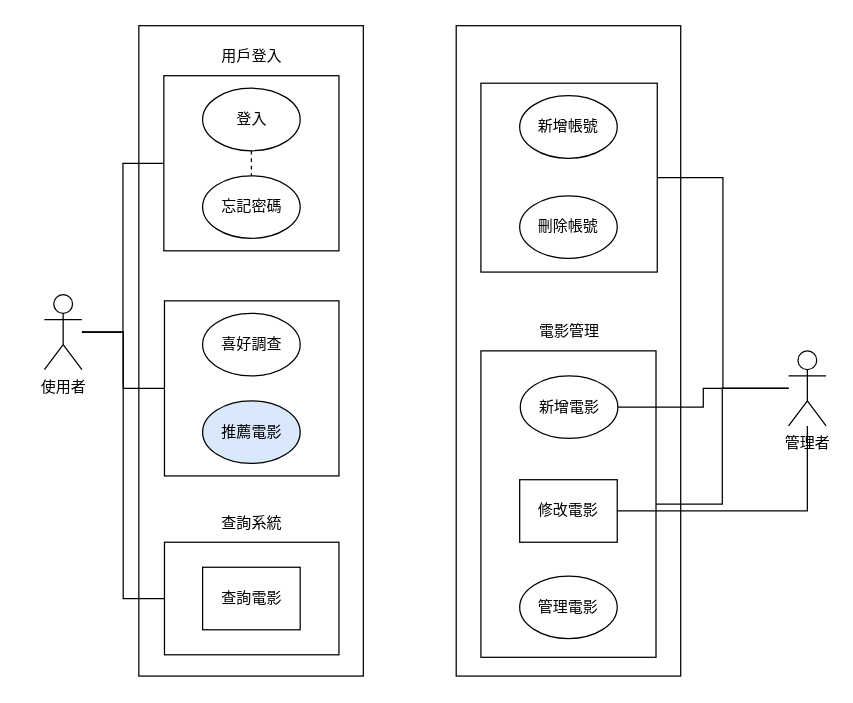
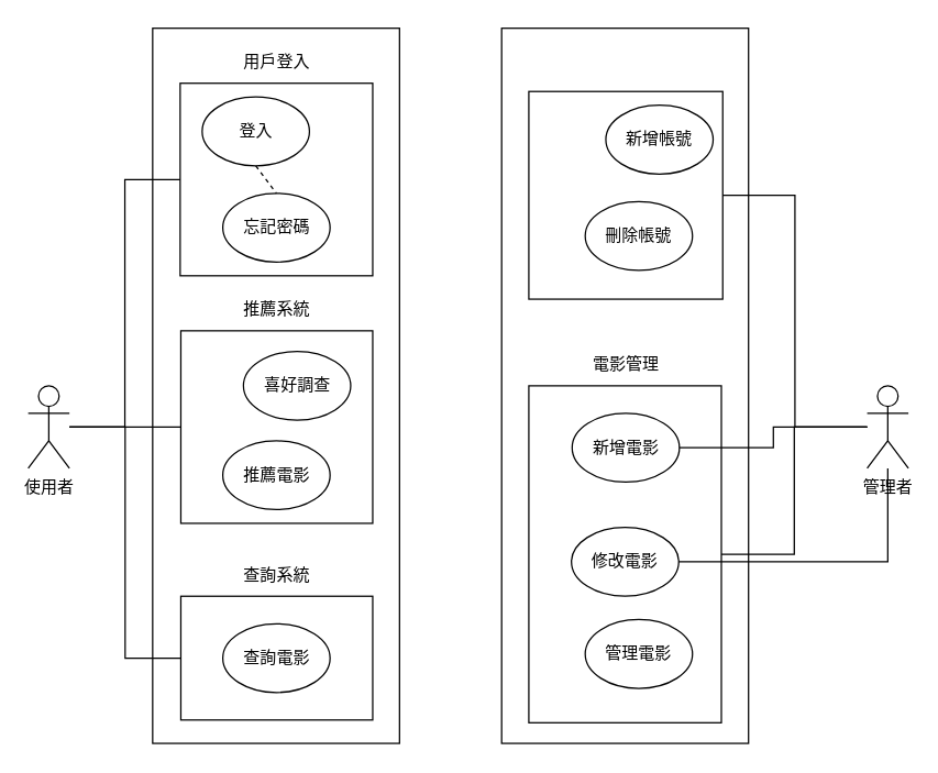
  <mxCell id="0" />
  <mxCell id="1" parent="0" />
  <mxCell id="2" value="" style="group" vertex="1" connectable="0" parent="1"><mxGeometry x="20" y="20" width="640" height="520" as="geometry" /></mxCell>
  <mxCell id="3" value="" style="whiteSpace=wrap;html=1;fillColor=none;" vertex="1" parent="2"><mxGeometry x="344.25" width="179.5" height="520" as="geometry" /></mxCell>
  <mxCell id="4" value="" style="whiteSpace=wrap;html=1;fillColor=none;" vertex="1" parent="2"><mxGeometry x="90.5" width="179.5" height="520" as="geometry" /></mxCell>
- <mxCell id="5" value="使用者&lt;br&gt;" style="shape=umlActor;verticalLabelPosition=bottom;verticalAlign=top;html=1;" vertex="1" parent="2"><mxGeometry x="15" y="215" width="30" height="60" as="geometry" /></mxCell>
+ <mxCell id="5" value="使用者&lt;br&gt;" style="shape=umlActor;verticalLabelPosition=bottom;verticalAlign=top;html=1;" vertex="1" parent="2"><mxGeometry y="260" width="30" height="60" as="geometry" /></mxCell>
  <mxCell id="6" value="" style="whiteSpace=wrap;html=1;aspect=fixed;fillColor=none;" vertex="1" parent="2"><mxGeometry x="110.5" y="40" width="140" height="140" as="geometry" /></mxCell>
  <mxCell id="7" style="edgeStyle=orthogonalEdgeStyle;rounded=0;orthogonalLoop=1;jettySize=auto;html=1;entryX=0;entryY=0.5;entryDx=0;entryDy=0;endArrow=none;endFill=0;" edge="1" parent="2" source="5" target="6"><mxGeometry relative="1" as="geometry" /></mxCell>
- <mxCell id="8" value="登入" style="ellipse;whiteSpace=wrap;html=1;" vertex="1" parent="2"><mxGeometry x="141.5" y="50" width="78" height="50" as="geometry" /></mxCell>
+ <mxCell id="8" value="登入" style="ellipse;whiteSpace=wrap;html=1;" vertex="1" parent="2"><mxGeometry x="126.5" y="50" width="78" height="50" as="geometry" /></mxCell>
  <mxCell id="9" value="忘記密碼" style="ellipse;whiteSpace=wrap;html=1;" vertex="1" parent="2"><mxGeometry x="141.5" y="120" width="78" height="50" as="geometry" /></mxCell>
  <mxCell id="10" value="用戶登入" style="text;html=1;strokeColor=none;fillColor=none;align=center;verticalAlign=middle;whiteSpace=wrap;rounded=0;" vertex="1" parent="2"><mxGeometry x="150.5" y="10" width="60" height="30" as="geometry" /></mxCell>
  <mxCell id="11" value="" style="endArrow=none;html=1;rounded=0;exitX=0.5;exitY=1;exitDx=0;exitDy=0;entryX=0.5;entryY=0;entryDx=0;entryDy=0;dashed=1;" edge="1" parent="2" source="8" target="9"><mxGeometry width="50" height="50" relative="1" as="geometry"><mxPoint x="570" y="60" as="sourcePoint" /><mxPoint x="460" y="70" as="targetPoint" /></mxGeometry></mxCell>
  <mxCell id="12" value="" style="whiteSpace=wrap;html=1;fillColor=none;" vertex="1" parent="2"><mxGeometry x="111" y="220" width="139.5" height="140" as="geometry" /></mxCell>
  <mxCell id="13" style="edgeStyle=orthogonalEdgeStyle;rounded=0;orthogonalLoop=1;jettySize=auto;html=1;entryX=0;entryY=0.5;entryDx=0;entryDy=0;endArrow=none;endFill=0;" edge="1" parent="2" source="5" target="12"><mxGeometry relative="1" as="geometry" /></mxCell>
- <mxCell id="14" value="推薦電影" style="ellipse;whiteSpace=wrap;html=1;fillColor=#dae8fc;" vertex="1" parent="2"><mxGeometry x="141.5" y="300" width="78" height="50" as="geometry" /></mxCell>
- <mxCell id="16" value="喜好調查" style="ellipse;whiteSpace=wrap;html=1;" vertex="1" parent="2"><mxGeometry x="141.5" y="230" width="78" height="50" as="geometry" /></mxCell>
+ <mxCell id="14" value="推薦電影" style="ellipse;whiteSpace=wrap;html=1;" vertex="1" parent="2"><mxGeometry x="141.5" y="300" width="78" height="50" as="geometry" /></mxCell>
+ <mxCell id="15" value="推薦系統" style="text;html=1;strokeColor=none;fillColor=none;align=center;verticalAlign=middle;whiteSpace=wrap;rounded=0;" vertex="1" parent="2"><mxGeometry x="150.5" y="190" width="60" height="30" as="geometry" /></mxCell>
+ <mxCell id="16" value="喜好調查" style="ellipse;whiteSpace=wrap;html=1;" vertex="1" parent="2"><mxGeometry x="156.5" y="235" width="78" height="50" as="geometry" /></mxCell>
  <mxCell id="17" value="" style="whiteSpace=wrap;html=1;fillColor=none;" vertex="1" parent="2"><mxGeometry x="111" y="413" width="139.5" height="90" as="geometry" /></mxCell>
- <mxCell id="18" value="查詢電影" style="whiteSpace=wrap;html=1;rounded=0;" vertex="1" parent="2"><mxGeometry x="141.5" y="433" width="78" height="50" as="geometry" /></mxCell>
+ <mxCell id="18" value="查詢電影" style="ellipse;whiteSpace=wrap;html=1;" vertex="1" parent="2"><mxGeometry x="141.5" y="433" width="78" height="50" as="geometry" /></mxCell>
  <mxCell id="19" value="查詢系統" style="text;html=1;strokeColor=none;fillColor=none;align=center;verticalAlign=middle;whiteSpace=wrap;rounded=0;" vertex="1" parent="2"><mxGeometry x="150.5" y="383" width="60" height="30" as="geometry" /></mxCell>
  <mxCell id="20" value="管理者" style="shape=umlActor;verticalLabelPosition=bottom;verticalAlign=top;html=1;" vertex="1" parent="2"><mxGeometry x="610" y="260" width="30" height="60" as="geometry" /></mxCell>
  <mxCell id="21" style="edgeStyle=orthogonalEdgeStyle;rounded=0;orthogonalLoop=1;jettySize=auto;html=1;entryX=0;entryY=0.5;entryDx=0;entryDy=0;endArrow=none;endFill=0;" edge="1" parent="2" source="5" target="17"><mxGeometry relative="1" as="geometry" /></mxCell>
  <mxCell id="22" value="" style="whiteSpace=wrap;html=1;fillColor=none;" vertex="1" parent="2"><mxGeometry x="364" y="46" width="141" height="151" as="geometry" /></mxCell>
  <mxCell id="23" style="edgeStyle=orthogonalEdgeStyle;rounded=0;orthogonalLoop=1;jettySize=auto;html=1;entryX=1;entryY=0.5;entryDx=0;entryDy=0;endArrow=none;endFill=0;" edge="1" parent="2" source="20" target="22"><mxGeometry relative="1" as="geometry" /></mxCell>
- <mxCell id="24" value="新增帳號" style="ellipse;whiteSpace=wrap;html=1;" vertex="1" parent="2"><mxGeometry x="395" y="56" width="78" height="50" as="geometry" /></mxCell>
- <mxCell id="25" value="刪除帳號" style="ellipse;whiteSpace=wrap;html=1;" vertex="1" parent="2"><mxGeometry x="395" y="136" width="78" height="50" as="geometry" /></mxCell>
+ <mxCell id="24" value="新增帳號" style="ellipse;whiteSpace=wrap;html=1;" vertex="1" parent="2"><mxGeometry x="420" y="56" width="78" height="50" as="geometry" /></mxCell>
+ <mxCell id="25" value="刪除帳號" style="ellipse;whiteSpace=wrap;html=1;" vertex="1" parent="2"><mxGeometry x="405" y="126" width="78" height="50" as="geometry" /></mxCell>
  <mxCell id="26" value="" style="whiteSpace=wrap;html=1;fillColor=none;" vertex="1" parent="2"><mxGeometry x="364" y="260" width="140" height="245" as="geometry" /></mxCell>
  <mxCell id="27" value="新增電影" style="ellipse;whiteSpace=wrap;html=1;" vertex="1" parent="2"><mxGeometry x="395.5" y="280" width="78" height="50" as="geometry" /></mxCell>
  <mxCell id="28" style="edgeStyle=orthogonalEdgeStyle;rounded=0;orthogonalLoop=1;jettySize=auto;html=1;entryX=1;entryY=0.5;entryDx=0;entryDy=0;endArrow=none;endFill=0;" edge="1" parent="2" source="20" target="26"><mxGeometry relative="1" as="geometry" /></mxCell>
- <mxCell id="29" value="修改電影" style="whiteSpace=wrap;html=1;rounded=0;" vertex="1" parent="2"><mxGeometry x="395" y="363" width="78" height="50" as="geometry" /></mxCell>
+ <mxCell id="29" value="修改電影" style="ellipse;whiteSpace=wrap;html=1;" vertex="1" parent="2"><mxGeometry x="395" y="363" width="78" height="50" as="geometry" /></mxCell>
  <mxCell id="30" style="edgeStyle=orthogonalEdgeStyle;rounded=0;orthogonalLoop=1;jettySize=auto;html=1;endArrow=none;endFill=0;" edge="1" parent="2" source="27" target="20"><mxGeometry relative="1" as="geometry" /></mxCell>
  <mxCell id="31" value="電影管理" style="text;html=1;strokeColor=none;fillColor=none;align=center;verticalAlign=middle;whiteSpace=wrap;rounded=0;" vertex="1" parent="2"><mxGeometry x="404.5" y="230" width="60" height="30" as="geometry" /></mxCell>
- <mxCell id="32" value="管理電影" style="ellipse;whiteSpace=wrap;html=1;" vertex="1" parent="2"><mxGeometry x="395" y="440" width="78" height="50" as="geometry" /></mxCell>
+ <mxCell id="32" value="管理電影" style="ellipse;whiteSpace=wrap;html=1;" vertex="1" parent="2"><mxGeometry x="405" y="430" width="78" height="50" as="geometry" /></mxCell>
  <mxCell id="33" style="edgeStyle=orthogonalEdgeStyle;rounded=0;orthogonalLoop=1;jettySize=auto;html=1;endArrow=none;endFill=0;" edge="1" parent="2" source="29" target="20"><mxGeometry relative="1" as="geometry" /></mxCell>
